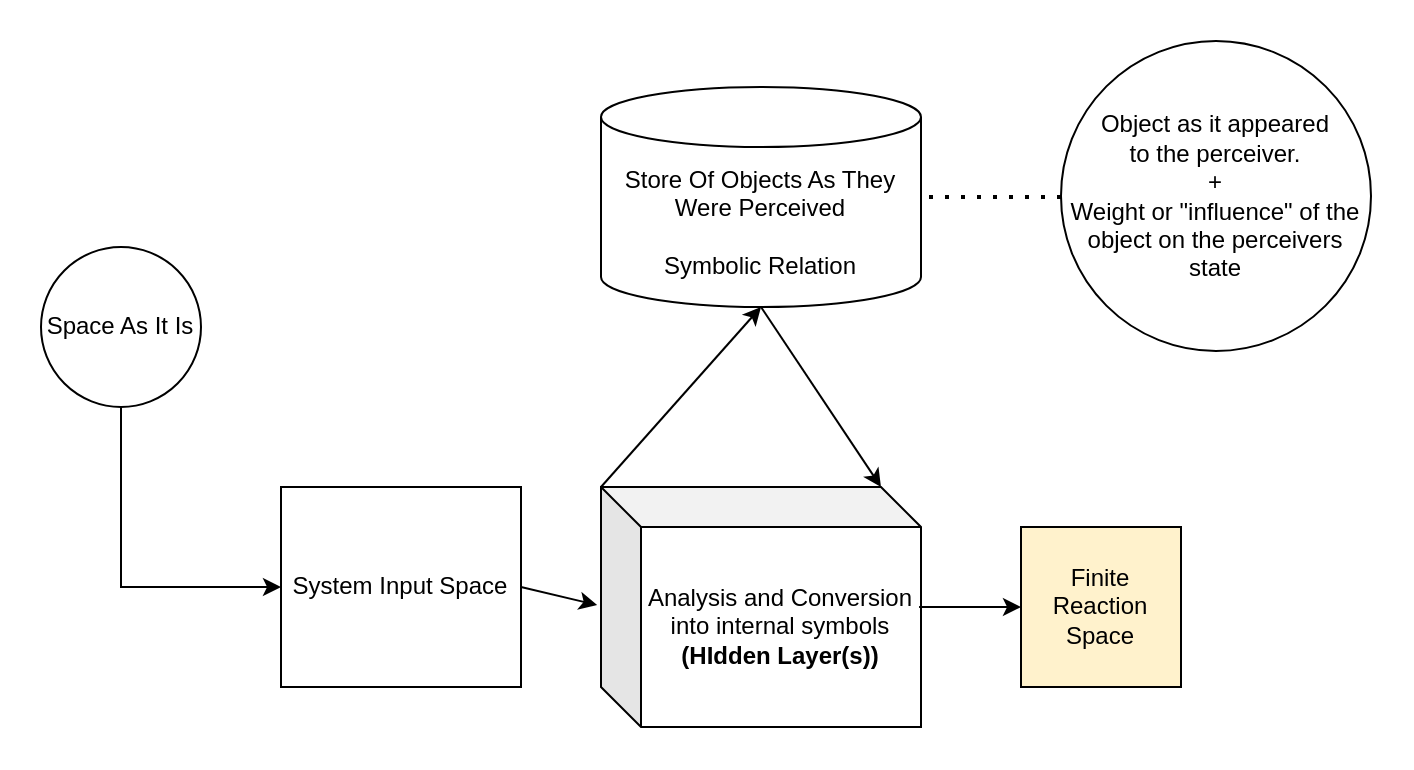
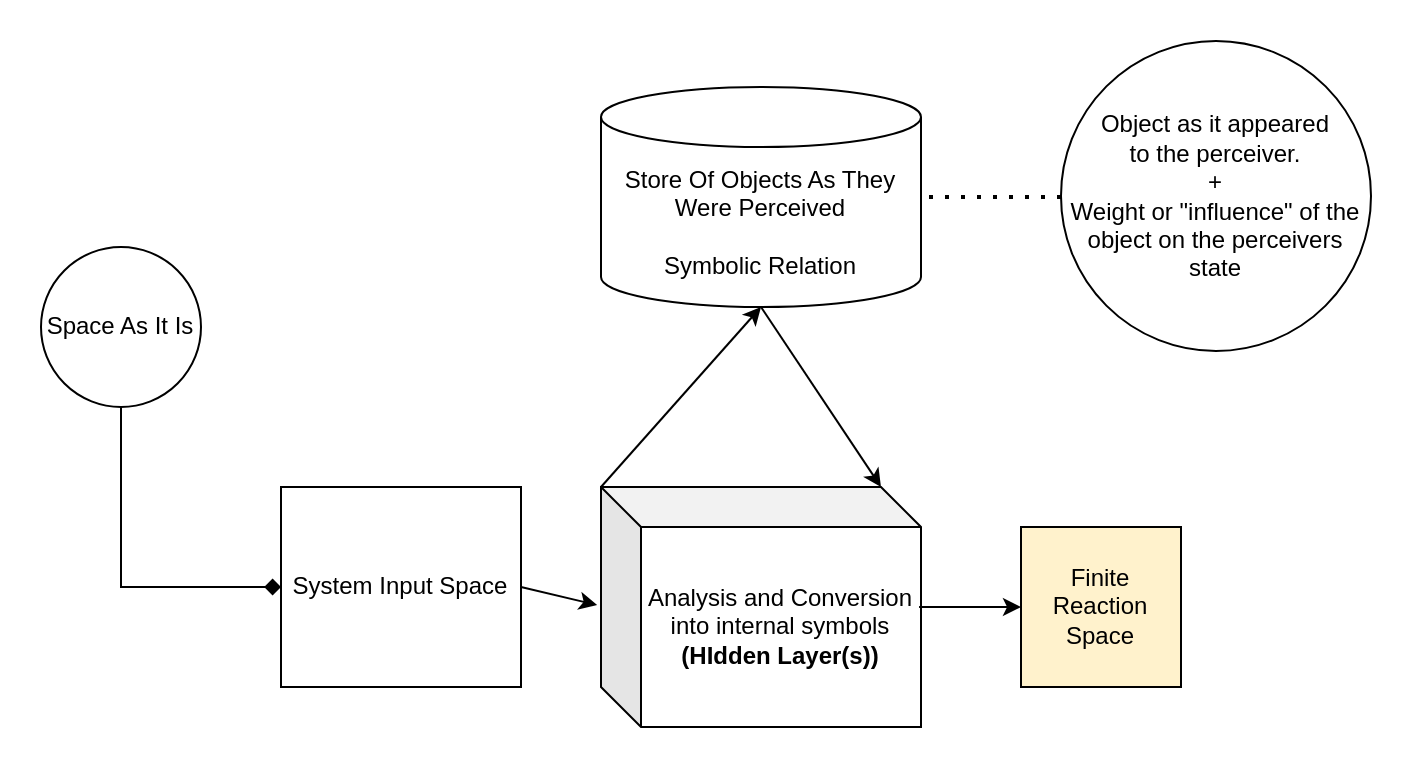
  <mxCell id="0" />
  <mxCell id="1" parent="0" />
  <mxCell id="2" value="System Input Space" style="whiteSpace=wrap;html=1;aspect=fixed;" vertex="1" parent="1"><mxGeometry x="140" y="243" width="120" height="100" as="geometry" /></mxCell>
  <mxCell id="3" value="Analysis and Conversion into internal symbols&lt;br&gt;&lt;b&gt;(HIdden Layer(s))&lt;/b&gt;" style="shape=cube;whiteSpace=wrap;html=1;boundedLbl=1;backgroundOutline=1;darkOpacity=0.05;darkOpacity2=0.1;" vertex="1" parent="1"><mxGeometry x="300" y="243" width="160" height="120" as="geometry" /></mxCell>
  <mxCell id="4" value="Finite Reaction Space" style="whiteSpace=wrap;html=1;aspect=fixed;fillColor=#fff2cc;" vertex="1" parent="1"><mxGeometry x="510" y="263" width="80" height="80" as="geometry" /></mxCell>
  <mxCell id="5" value="" style="endArrow=classic;html=1;rounded=0;exitX=1;exitY=0.5;exitDx=0;exitDy=0;entryX=-0.012;entryY=0.492;entryDx=0;entryDy=0;entryPerimeter=0;" edge="1" parent="1" source="2" target="3"><mxGeometry width="50" height="50" relative="1" as="geometry"><mxPoint x="300" y="323" as="sourcePoint" /><mxPoint x="350" y="273" as="targetPoint" /></mxGeometry></mxCell>
  <mxCell id="6" value="" style="endArrow=classic;html=1;rounded=0;entryX=0;entryY=0.5;entryDx=0;entryDy=0;exitX=0.994;exitY=0.5;exitDx=0;exitDy=0;exitPerimeter=0;" edge="1" parent="1" source="3" target="4"><mxGeometry width="50" height="50" relative="1" as="geometry"><mxPoint x="300" y="323" as="sourcePoint" /><mxPoint x="350" y="273" as="targetPoint" /></mxGeometry></mxCell>
- <mxCell id="7" style="edgeStyle=orthogonalEdgeStyle;rounded=0;orthogonalLoop=1;jettySize=auto;html=1;exitX=0.5;exitY=1;exitDx=0;exitDy=0;entryX=0;entryY=0.5;entryDx=0;entryDy=0;" edge="1" parent="1" source="8" target="2"><mxGeometry relative="1" as="geometry" /></mxCell>
+ <mxCell id="7" style="edgeStyle=orthogonalEdgeStyle;rounded=0;orthogonalLoop=1;jettySize=auto;html=1;exitX=0.5;exitY=1;exitDx=0;exitDy=0;entryX=0;entryY=0.5;entryDx=0;entryDy=0;endArrow=diamond;" edge="1" parent="1" source="8" target="2"><mxGeometry relative="1" as="geometry" /></mxCell>
  <mxCell id="8" value="Space As It Is" style="ellipse;whiteSpace=wrap;html=1;aspect=fixed;" vertex="1" parent="1"><mxGeometry x="20" y="123" width="80" height="80" as="geometry" /></mxCell>
  <mxCell id="9" value="Store Of Objects As They Were Perceived&lt;br&gt;&lt;br&gt;Symbolic Relation" style="shape=cylinder3;whiteSpace=wrap;html=1;boundedLbl=1;backgroundOutline=1;size=15;" vertex="1" parent="1"><mxGeometry x="300" y="43" width="160" height="110" as="geometry" /></mxCell>
  <mxCell id="10" value="" style="endArrow=classic;html=1;rounded=0;exitX=0;exitY=0;exitDx=0;exitDy=0;exitPerimeter=0;entryX=0.5;entryY=1;entryDx=0;entryDy=0;entryPerimeter=0;" edge="1" parent="1" source="3" target="9"><mxGeometry width="50" height="50" relative="1" as="geometry"><mxPoint x="300" y="233" as="sourcePoint" /><mxPoint x="350" y="183" as="targetPoint" /></mxGeometry></mxCell>
  <mxCell id="11" value="" style="endArrow=classic;html=1;rounded=0;entryX=0;entryY=0;entryDx=140;entryDy=0;entryPerimeter=0;exitX=0.5;exitY=1;exitDx=0;exitDy=0;exitPerimeter=0;" edge="1" parent="1" source="9" target="3"><mxGeometry width="50" height="50" relative="1" as="geometry"><mxPoint x="300" y="233" as="sourcePoint" /><mxPoint x="350" y="183" as="targetPoint" /></mxGeometry></mxCell>
  <mxCell id="12" value="" style="endArrow=none;dashed=1;html=1;dashPattern=1 3;strokeWidth=2;rounded=0;entryX=1;entryY=0.5;entryDx=0;entryDy=0;entryPerimeter=0;" edge="1" parent="1" target="9"><mxGeometry width="50" height="50" relative="1" as="geometry"><mxPoint x="530" y="98" as="sourcePoint" /><mxPoint x="350" y="183" as="targetPoint" /></mxGeometry></mxCell>
  <mxCell id="13" value="Object as it appeared &lt;br&gt;to the perceiver.&lt;br&gt;+&lt;br&gt;Weight or &quot;influence&quot; of the object on the perceivers state" style="ellipse;whiteSpace=wrap;html=1;aspect=fixed;" vertex="1" parent="1"><mxGeometry x="530" y="20" width="155" height="155" as="geometry" /></mxCell>
